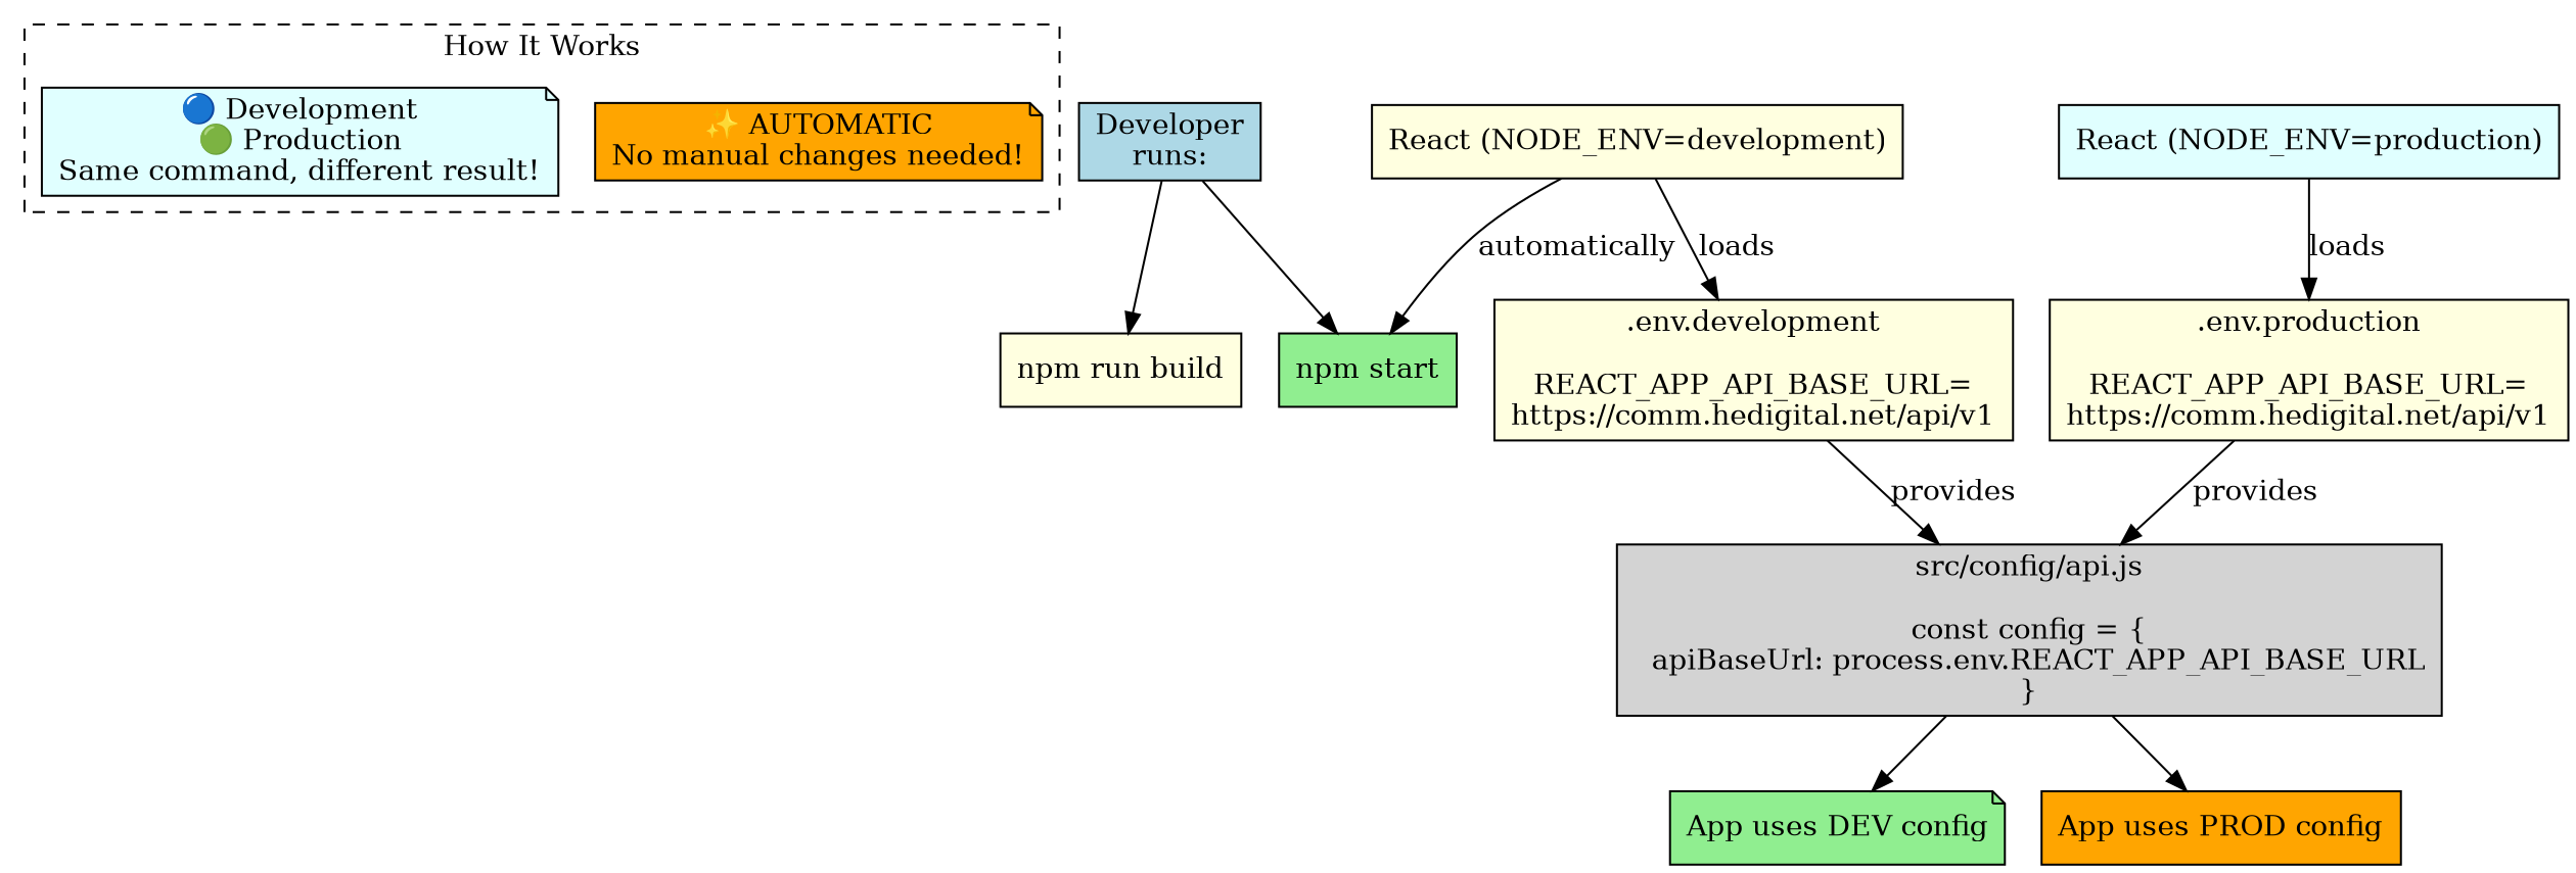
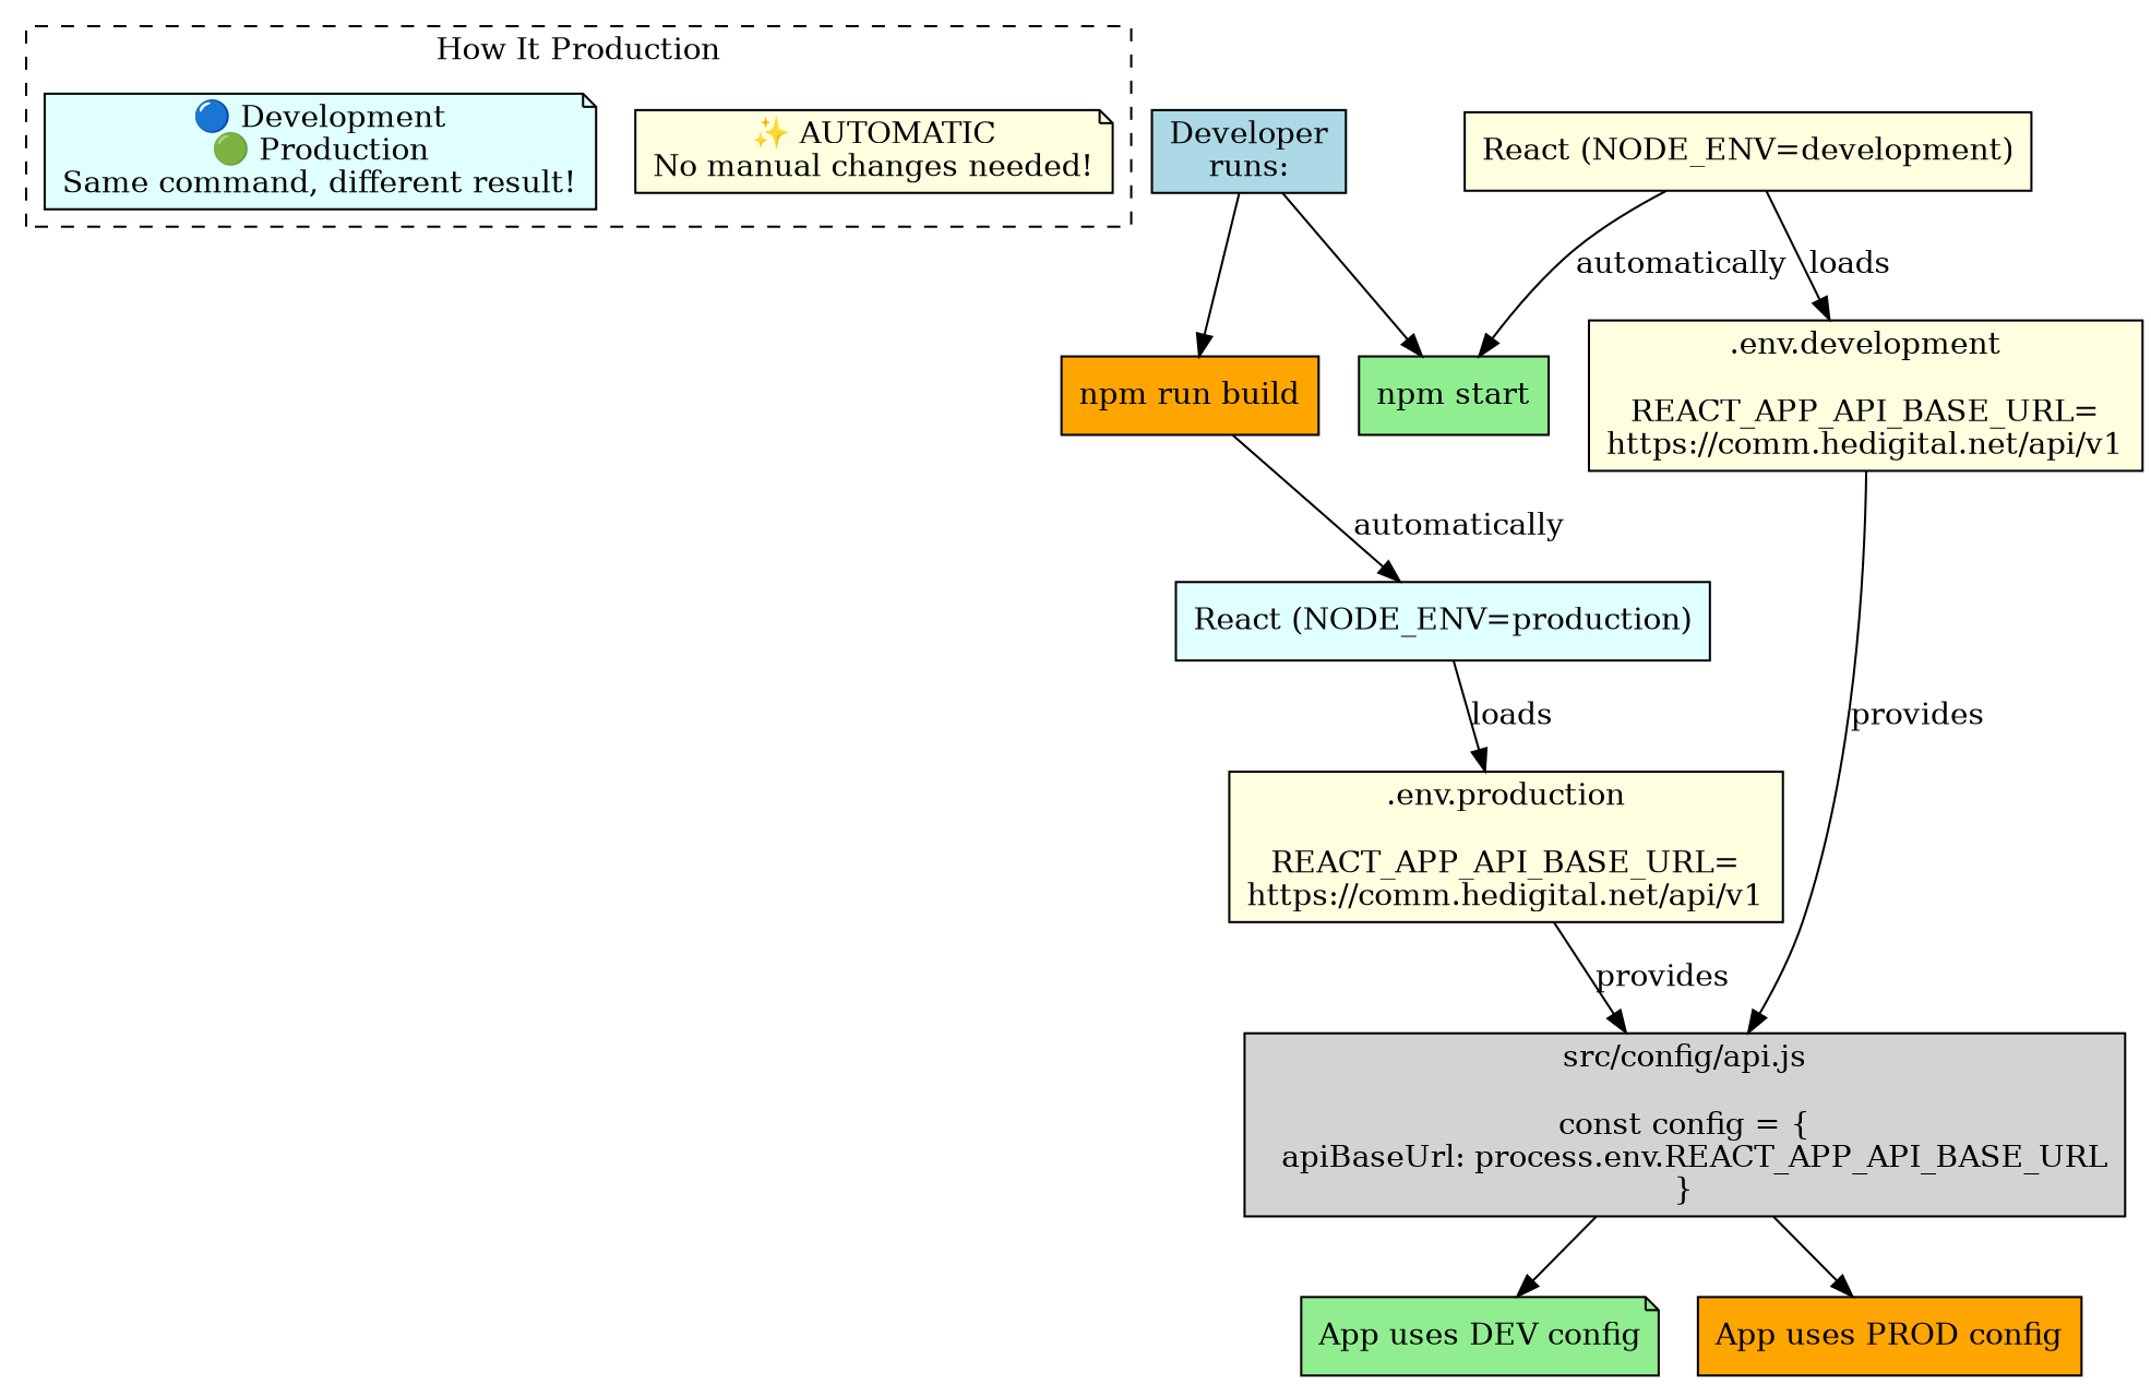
  digraph {
    rankdir=TB
    node [fillcolor=lightyellow shape=box style=filled]
-   n1 [fillcolor=orange label="✨ AUTOMATIC\nNo manual changes needed!" shape=note]
+   n1 [label="✨ AUTOMATIC\nNo manual changes needed!" shape=note]
    n2 [fillcolor=lightcyan label="🔵 Development\n🟢 Production\nSame command, different result!" shape=note]
    n3 [fillcolor=lightblue label="Developer\nruns:"]
    n4 [fillcolor=lightgreen label="npm start"]
-   n5 [label="npm run build"]
+   n5 [fillcolor=orange label="npm run build"]
    n6 [fillcolor=lightcyan label="React (NODE_ENV=production)"]
    n7 [label="React (NODE_ENV=development)"]
    n8 [label=".env.development\n\nREACT_APP_API_BASE_URL=\nhttps://comm.hedigital.net/api/v1"]
    n9 [label=".env.production\n\nREACT_APP_API_BASE_URL=\nhttps://comm.hedigital.net/api/v1"]
    n10 [fillcolor=lightgray label="src/config/api.js\n\nconst config = {\n  apiBaseUrl: process.env.REACT_APP_API_BASE_URL\n}"]
    n11 [fillcolor=lightgreen label="App uses DEV config" shape=note]
    n12 [fillcolor=orange label="App uses PROD config"]
    subgraph cluster_1 {
-     label="How It Works"
+     label="How It Production"
      style=dashed
      n1
      n2
    }
    n3 -> n4
    n3 -> n5
+   n5 -> n6 [label=automatically]
    n6 -> n9 [label=loads]
    n7 -> n4 [label=automatically]
    n7 -> n8 [label=loads]
    n8 -> n10 [label=provides]
    n9 -> n10 [label=provides]
    n10 -> n11
    n10 -> n12
  }
